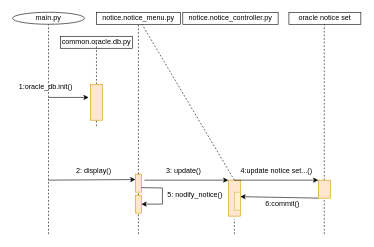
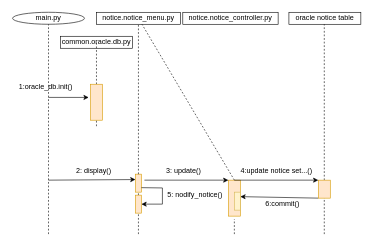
  <mxCell id="0" />
  <mxCell id="1" parent="0" />
  <mxCell id="2" value="&lt;span style=&quot;color: rgba(0, 0, 0, 0); font-family: monospace; font-size: 0px; text-align: start;&quot;&gt;%3CmxGraphModel%3E%3Croot%3E%3CmxCell%20id%3D%220%22%2F%3E%3CmxCell%20id%3D%221%22%20parent%3D%220%22%2F%3E%3CmxCell%20id%3D%222%22%20value%3D%22%22%20style%3D%22endArrow%3Dclassic%3Bhtml%3D1%3Brounded%3D0%3B%22%20edge%3D%221%22%20parent%3D%221%22%3E%3CmxGeometry%20width%3D%2250%22%20height%3D%2250%22%20relative%3D%221%22%20as%3D%22geometry%22%3E%3CmxPoint%20x%3D%22420%22%20y%3D%22390%22%20as%3D%22sourcePoint%22%2F%3E%3CmxPoint%20x%3D%22560%22%20y%3D%22390%22%20as%3D%22targetPoint%22%2F%3E%3C%2FmxGeometry%3E%3C%2FmxCell%3E%3C%2Froot%3E%3C%2FmxGraphModel%3E&lt;/span&gt;" style="rounded=0;whiteSpace=wrap;html=1;fillColor=#ffe6cc;strokeColor=#d79b00;" parent="1" vertex="1"><mxGeometry x="380" y="300" width="20" height="60" as="geometry" /></mxCell>
  <mxCell id="3" value="main.py" style="ellipse;whiteSpace=wrap;html=1;" parent="1" vertex="1"><mxGeometry x="20" y="20" width="120" height="20" as="geometry" /></mxCell>
  <mxCell id="4" value="notice.notice_menu.py" style="rounded=0;whiteSpace=wrap;html=1;" parent="1" vertex="1"><mxGeometry x="160" y="20" width="140" height="20" as="geometry" /></mxCell>
  <mxCell id="5" value="notice.notice_controller.py" style="rounded=0;whiteSpace=wrap;html=1;" parent="1" vertex="1"><mxGeometry x="304" y="20" width="159" height="20" as="geometry" /></mxCell>
- <mxCell id="6" value="oracle notice set" style="rounded=0;whiteSpace=wrap;html=1;" parent="1" vertex="1"><mxGeometry x="481" y="20" width="120" height="20" as="geometry" /></mxCell>
+ <mxCell id="6" value="oracle notice table" style="rounded=0;whiteSpace=wrap;html=1;" parent="1" vertex="1"><mxGeometry x="481" y="20" width="120" height="20" as="geometry" /></mxCell>
  <mxCell id="7" value="" style="endArrow=none;dashed=1;html=1;rounded=0;entryX=0.5;entryY=1;entryDx=0;entryDy=0;" parent="1" target="3" edge="1"><mxGeometry width="50" height="50" relative="1" as="geometry"><mxPoint x="80" y="390" as="sourcePoint" /><mxPoint x="390" y="270" as="targetPoint" /></mxGeometry></mxCell>
  <mxCell id="8" value="" style="endArrow=none;dashed=1;html=1;rounded=0;entryX=0.5;entryY=1;entryDx=0;entryDy=0;" parent="1" edge="1"><mxGeometry width="50" height="50" relative="1" as="geometry"><mxPoint x="540" y="390" as="sourcePoint" /><mxPoint x="540" y="40" as="targetPoint" /></mxGeometry></mxCell>
  <mxCell id="9" value="" style="endArrow=classic;html=1;rounded=0;entryX=-0.15;entryY=0.367;entryDx=0;entryDy=0;entryPerimeter=0;" parent="1" target="25" edge="1"><mxGeometry width="50" height="50" relative="1" as="geometry"><mxPoint x="80" y="162" as="sourcePoint" /><mxPoint x="140" y="160" as="targetPoint" /></mxGeometry></mxCell>
  <mxCell id="10" value="" style="endArrow=classic;html=1;rounded=0;" parent="1" edge="1"><mxGeometry width="50" height="50" relative="1" as="geometry"><mxPoint x="240" y="300" as="sourcePoint" /><mxPoint x="380" y="300" as="targetPoint" /></mxGeometry></mxCell>
  <mxCell id="11" value="" style="endArrow=classic;html=1;rounded=0;" parent="1" edge="1"><mxGeometry width="50" height="50" relative="1" as="geometry"><mxPoint x="390" y="300" as="sourcePoint" /><mxPoint x="530" y="300" as="targetPoint" /></mxGeometry></mxCell>
  <mxCell id="12" value="" style="endArrow=classic;html=1;rounded=0;exitX=0;exitY=1;exitDx=0;exitDy=0;entryX=1;entryY=0.25;entryDx=0;entryDy=0;" parent="1" target="13" edge="1" source="16"><mxGeometry width="50" height="50" relative="1" as="geometry"><mxPoint x="530" y="350" as="sourcePoint" /><mxPoint x="410" y="330" as="targetPoint" /></mxGeometry></mxCell>
  <mxCell id="13" value="&lt;span style=&quot;color: rgba(0, 0, 0, 0); font-family: monospace; font-size: 0px; text-align: start;&quot;&gt;%3CmxGraphModel%3E%3Croot%3E%3CmxCell%20id%3D%220%22%2F%3E%3CmxCell%20id%3D%221%22%20parent%3D%220%22%2F%3E%3CmxCell%20id%3D%222%22%20value%3D%22%22%20style%3D%22endArrow%3Dclassic%3Bhtml%3D1%3Brounded%3D0%3B%22%20edge%3D%221%22%20parent%3D%221%22%3E%3CmxGeometry%20width%3D%2250%22%20height%3D%2250%22%20relative%3D%221%22%20as%3D%22geometry%22%3E%3CmxPoint%20x%3D%22420%22%20y%3D%22390%22%20as%3D%22sourcePoint%22%2F%3E%3CmxPoint%20x%3D%22560%22%20y%3D%22390%22%20as%3D%22targetPoint%22%2F%3E%3C%2FmxGeometry%3E%3C%2FmxCell%3E%3C%2Froot%3E%3C%2FmxGraphModel%3E&lt;/span&gt;" style="rounded=0;whiteSpace=wrap;html=1;fillColor=#fff2cc;strokeColor=#d6b656;" parent="1" vertex="1"><mxGeometry x="390" y="320" width="10" height="30" as="geometry" /></mxCell>
  <mxCell id="14" value="&lt;span style=&quot;color: rgba(0, 0, 0, 0); font-family: monospace; font-size: 0px; text-align: start;&quot;&gt;%3CmxGraphModel%3E%3Croot%3E%3CmxCell%20id%3D%220%22%2F%3E%3CmxCell%20id%3D%221%22%20parent%3D%220%22%2F%3E%3CmxCell%20id%3D%222%22%20value%3D%22%22%20style%3D%22endArrow%3Dclassic%3Bhtml%3D1%3Brounded%3D0%3B%22%20edge%3D%221%22%20parent%3D%221%22%3E%3CmxGeometry%20width%3D%2250%22%20height%3D%2250%22%20relative%3D%221%22%20as%3D%22geometry%22%3E%3CmxPoint%20x%3D%22420%22%20y%3D%22390%22%20as%3D%22sourcePoint%22%2F%3E%3CmxPoint%20x%3D%22560%22%20y%3D%22390%22%20as%3D%22targetPoint%22%2F%3E%3C%2FmxGeometry%3E%3C%2FmxCell%3E%3C%2Froot%3E%3C%2FmxGraphModel%3E&lt;/span&gt;" style="rounded=0;whiteSpace=wrap;html=1;fillColor=#ffe6cc;strokeColor=#d79b00;" parent="1" vertex="1"><mxGeometry x="225" y="290" width="10" height="30" as="geometry" /></mxCell>
  <mxCell id="15" value="" style="endArrow=none;dashed=1;html=1;rounded=0;entryX=0.5;entryY=1;entryDx=0;entryDy=0;startArrow=none;" parent="1" target="14" edge="1" source="30"><mxGeometry width="50" height="50" relative="1" as="geometry"><mxPoint x="230" y="390" as="sourcePoint" /><mxPoint x="230" y="40" as="targetPoint" /></mxGeometry></mxCell>
  <mxCell id="16" value="&lt;span style=&quot;color: rgba(0, 0, 0, 0); font-family: monospace; font-size: 0px; text-align: start;&quot;&gt;%3CmxGraphModel%3E%3Croot%3E%3CmxCell%20id%3D%220%22%2F%3E%3CmxCell%20id%3D%221%22%20parent%3D%220%22%2F%3E%3CmxCell%20id%3D%222%22%20value%3D%22%22%20style%3D%22endArrow%3Dclassic%3Bhtml%3D1%3Brounded%3D0%3B%22%20edge%3D%221%22%20parent%3D%221%22%3E%3CmxGeometry%20width%3D%2250%22%20height%3D%2250%22%20relative%3D%221%22%20as%3D%22geometry%22%3E%3CmxPoint%20x%3D%22420%22%20y%3D%22390%22%20as%3D%22sourcePoint%22%2F%3E%3CmxPoint%20x%3D%22560%22%20y%3D%22390%22%20as%3D%22targetPoint%22%2F%3E%3C%2FmxGeometry%3E%3C%2FmxCell%3E%3C%2Froot%3E%3C%2FmxGraphModel%3E&lt;/span&gt;" style="rounded=0;whiteSpace=wrap;html=1;fillColor=#ffe6cc;strokeColor=#d79b00;" parent="1" vertex="1"><mxGeometry x="530" y="300" width="20" height="30" as="geometry" /></mxCell>
  <mxCell id="17" value="1:oracle_db.init()" style="text;html=1;align=center;verticalAlign=middle;resizable=0;points=[];autosize=1;strokeColor=none;fillColor=none;" parent="1" vertex="1"><mxGeometry x="20" y="130" width="110" height="30" as="geometry" /></mxCell>
  <mxCell id="18" value="" style="endArrow=none;dashed=1;html=1;rounded=0;entryX=0.5;entryY=1;entryDx=0;entryDy=0;startArrow=none;" parent="1" source="14" target="4" edge="1"><mxGeometry width="50" height="50" relative="1" as="geometry"><mxPoint x="230" y="350" as="sourcePoint" /><mxPoint x="230" y="190" as="targetPoint" /></mxGeometry></mxCell>
  <mxCell id="19" value="3: update()" style="text;html=1;align=center;verticalAlign=middle;resizable=0;points=[];autosize=1;strokeColor=none;fillColor=none;" parent="1" vertex="1"><mxGeometry x="265" y="270" width="80" height="30" as="geometry" /></mxCell>
  <mxCell id="20" value="4:update notice set...()" style="text;html=1;align=center;verticalAlign=middle;resizable=0;points=[];autosize=1;strokeColor=none;fillColor=none;" parent="1" vertex="1"><mxGeometry x="390" y="270" width="140" height="30" as="geometry" /></mxCell>
  <mxCell id="21" value="5: nodify_notice()" style="text;html=1;align=center;verticalAlign=middle;resizable=0;points=[];autosize=1;strokeColor=none;fillColor=none;" parent="1" vertex="1"><mxGeometry x="264" y="310" width="120" height="30" as="geometry" /></mxCell>
  <mxCell id="22" value="6:commit()" style="text;html=1;align=center;verticalAlign=middle;resizable=0;points=[];autosize=1;strokeColor=none;fillColor=none;" parent="1" vertex="1"><mxGeometry x="430" y="325" width="80" height="30" as="geometry" /></mxCell>
  <mxCell id="23" value="common.oracle.db.py" style="rounded=0;whiteSpace=wrap;html=1;" vertex="1" parent="1"><mxGeometry x="100" y="60" width="120" height="20" as="geometry" /></mxCell>
  <mxCell id="24" value="" style="endArrow=none;dashed=1;html=1;rounded=0;entryX=0.5;entryY=1;entryDx=0;entryDy=0;startArrow=none;" edge="1" parent="1" source="25"><mxGeometry width="50" height="50" relative="1" as="geometry"><mxPoint x="160" y="210" as="sourcePoint" /><mxPoint x="160" y="70" as="targetPoint" /></mxGeometry></mxCell>
  <mxCell id="25" value="" style="rounded=0;whiteSpace=wrap;html=1;fillColor=#ffe6cc;strokeColor=#d79b00;" vertex="1" parent="1"><mxGeometry x="150" y="140" width="20" height="60" as="geometry" /></mxCell>
  <mxCell id="26" value="" style="endArrow=none;dashed=1;html=1;rounded=0;entryX=0.5;entryY=1;entryDx=0;entryDy=0;" edge="1" parent="1" target="25"><mxGeometry width="50" height="50" relative="1" as="geometry"><mxPoint x="160" y="210" as="sourcePoint" /><mxPoint x="160" y="70" as="targetPoint" /></mxGeometry></mxCell>
  <mxCell id="27" value="" style="endArrow=none;dashed=1;html=1;rounded=0;exitX=0;exitY=1;exitDx=0;exitDy=0;exitPerimeter=0;" edge="1" parent="1" source="20" target="4"><mxGeometry width="50" height="50" relative="1" as="geometry"><mxPoint x="340" y="320" as="sourcePoint" /><mxPoint x="390" y="270" as="targetPoint" /></mxGeometry></mxCell>
  <mxCell id="28" value="" style="endArrow=none;dashed=1;html=1;rounded=0;entryX=0.547;entryY=1;entryDx=0;entryDy=0;entryPerimeter=0;" edge="1" parent="1"><mxGeometry width="50" height="50" relative="1" as="geometry"><mxPoint x="390" y="390" as="sourcePoint" /><mxPoint x="389.973" y="365" as="targetPoint" /></mxGeometry></mxCell>
  <mxCell id="29" value="" style="endArrow=classic;html=1;rounded=0;" edge="1" parent="1"><mxGeometry width="50" height="50" relative="1" as="geometry"><mxPoint x="80" y="300" as="sourcePoint" /><mxPoint x="225" y="299" as="targetPoint" /></mxGeometry></mxCell>
  <mxCell id="30" value="&lt;span style=&quot;color: rgba(0, 0, 0, 0); font-family: monospace; font-size: 0px; text-align: start;&quot;&gt;%3CmxGraphModel%3E%3Croot%3E%3CmxCell%20id%3D%220%22%2F%3E%3CmxCell%20id%3D%221%22%20parent%3D%220%22%2F%3E%3CmxCell%20id%3D%222%22%20value%3D%22%22%20style%3D%22endArrow%3Dclassic%3Bhtml%3D1%3Brounded%3D0%3B%22%20edge%3D%221%22%20parent%3D%221%22%3E%3CmxGeometry%20width%3D%2250%22%20height%3D%2250%22%20relative%3D%221%22%20as%3D%22geometry%22%3E%3CmxPoint%20x%3D%22420%22%20y%3D%22390%22%20as%3D%22sourcePoint%22%2F%3E%3CmxPoint%20x%3D%22560%22%20y%3D%22390%22%20as%3D%22targetPoint%22%2F%3E%3C%2FmxGeometry%3E%3C%2FmxCell%3E%3C%2Froot%3E%3C%2FmxGraphModel%3E&lt;/span&gt;" style="rounded=0;whiteSpace=wrap;html=1;fillColor=#ffe6cc;strokeColor=#d79b00;" vertex="1" parent="1"><mxGeometry x="225" y="325" width="10" height="30" as="geometry" /></mxCell>
  <mxCell id="31" value="" style="endArrow=none;dashed=1;html=1;rounded=0;entryX=0.5;entryY=1;entryDx=0;entryDy=0;" edge="1" parent="1" target="30"><mxGeometry width="50" height="50" relative="1" as="geometry"><mxPoint x="230" y="390" as="sourcePoint" /><mxPoint x="230" y="320" as="targetPoint" /></mxGeometry></mxCell>
  <mxCell id="32" value="" style="endArrow=classic;html=1;rounded=0;exitX=1;exitY=0.75;exitDx=0;exitDy=0;entryX=1;entryY=0.5;entryDx=0;entryDy=0;" edge="1" parent="1" source="14" target="30"><mxGeometry width="50" height="50" relative="1" as="geometry"><mxPoint x="340" y="320" as="sourcePoint" /><mxPoint x="250" y="360" as="targetPoint" /><Array as="points"><mxPoint x="270" y="313" /><mxPoint x="270" y="340" /></Array></mxGeometry></mxCell>
  <mxCell id="33" value="2: display()" style="text;html=1;align=center;verticalAlign=middle;resizable=0;points=[];autosize=1;strokeColor=none;fillColor=none;" vertex="1" parent="1"><mxGeometry x="115" y="270" width="80" height="30" as="geometry" /></mxCell>
